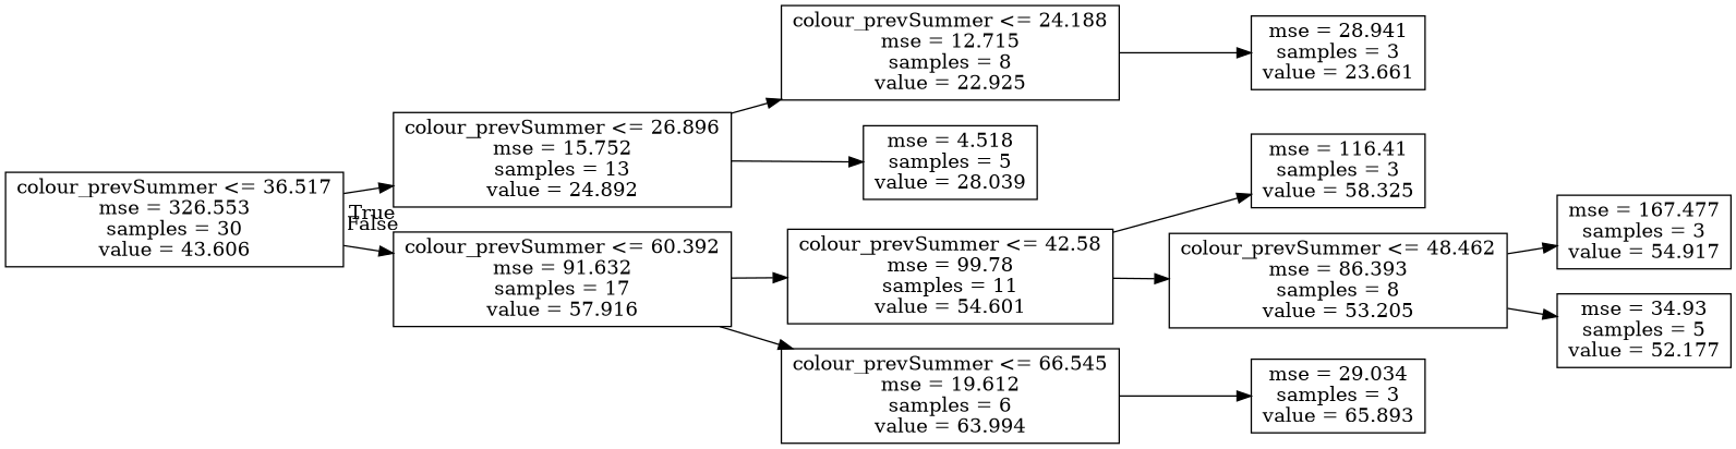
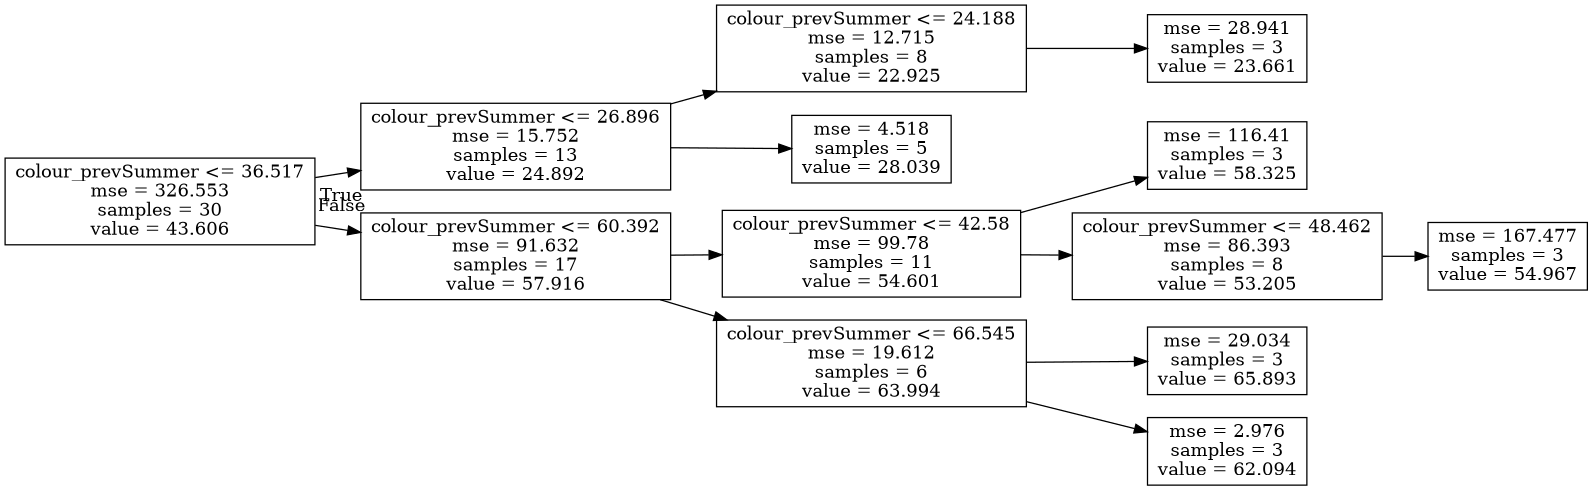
  digraph {
    rankdir=LR
    node [shape=box]
    n1 [label="colour_prevSummer <= 36.517\nmse = 326.553\nsamples = 30\nvalue = 43.606"]
    n2 [label="colour_prevSummer <= 26.896\nmse = 15.752\nsamples = 13\nvalue = 24.892"]
    n3 [label="colour_prevSummer <= 60.392\nmse = 91.632\nsamples = 17\nvalue = 57.916"]
    n4 [label="colour_prevSummer <= 24.188\nmse = 12.715\nsamples = 8\nvalue = 22.925"]
    n5 [label="mse = 4.518\nsamples = 5\nvalue = 28.039"]
    n6 [label="colour_prevSummer <= 42.58\nmse = 99.78\nsamples = 11\nvalue = 54.601"]
    n7 [label="colour_prevSummer <= 66.545\nmse = 19.612\nsamples = 6\nvalue = 63.994"]
    n8 [label="mse = 28.941\nsamples = 3\nvalue = 23.661"]
    n9 [label="mse = 116.41\nsamples = 3\nvalue = 58.325"]
    n10 [label="colour_prevSummer <= 48.462\nmse = 86.393\nsamples = 8\nvalue = 53.205"]
    n11 [label="mse = 29.034\nsamples = 3\nvalue = 65.893"]
-   n13 [label="mse = 167.477\nsamples = 3\nvalue = 54.917"]
-   n14 [label="mse = 34.93\nsamples = 5\nvalue = 52.177"]
+   n12 [label="mse = 2.976\nsamples = 3\nvalue = 62.094"]
+   n13 [label="mse = 167.477\nsamples = 3\nvalue = 54.967"]
    n1 -> n2 [headlabel=True labelangle=45 labeldistance=2.5]
    n1 -> n3 [headlabel=False labelangle=-45 labeldistance=2.5]
    n2 -> n4
    n2 -> n5
    n3 -> n6
    n3 -> n7
    n4 -> n8
    n6 -> n9
    n6 -> n10
    n7 -> n11
+   n7 -> n12
    n10 -> n13
-   n10 -> n14
  }
